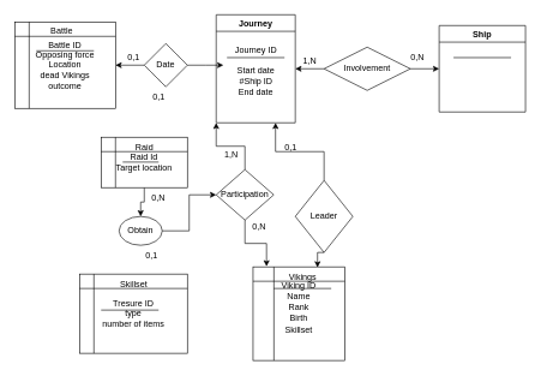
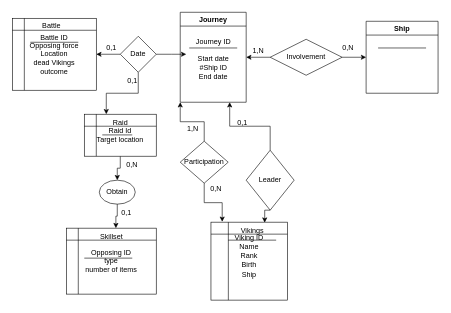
  <mxCell id="0" />
  <mxCell id="1" parent="0" />
  <mxCell id="2" value="Journey" style="swimlane;whiteSpace=wrap;html=1;" vertex="1" parent="1"><mxGeometry x="300" y="20" width="110" height="150" as="geometry" /></mxCell>
  <mxCell id="3" value="Journey ID&lt;div&gt;&lt;br&gt;&lt;/div&gt;&lt;div&gt;Start date&lt;/div&gt;&lt;div&gt;#Ship ID&lt;/div&gt;&lt;div&gt;End date&lt;/div&gt;&lt;div&gt;&lt;br&gt;&lt;/div&gt;" style="text;html=1;align=center;verticalAlign=middle;resizable=0;points=[];autosize=1;strokeColor=none;fillColor=none;" vertex="1" parent="2"><mxGeometry x="15" y="35" width="80" height="100" as="geometry" /></mxCell>
  <mxCell id="4" value="" style="endArrow=none;html=1;rounded=0;" edge="1" parent="2"><mxGeometry width="50" height="50" relative="1" as="geometry"><mxPoint x="15" y="59.5" as="sourcePoint" /><mxPoint x="95" y="59.5" as="targetPoint" /></mxGeometry></mxCell>
  <mxCell id="5" value="Ship" style="swimlane;whiteSpace=wrap;html=1;" vertex="1" parent="1"><mxGeometry x="610" y="35" width="120" height="120" as="geometry" /></mxCell>
  <mxCell id="6" value="" style="endArrow=none;html=1;rounded=0;" edge="1" parent="5"><mxGeometry width="50" height="50" relative="1" as="geometry"><mxPoint x="20" y="44.5" as="sourcePoint" /><mxPoint x="100" y="44.5" as="targetPoint" /></mxGeometry></mxCell>
  <mxCell id="7" style="edgeStyle=orthogonalEdgeStyle;rounded=0;orthogonalLoop=1;jettySize=auto;html=1;entryX=0;entryY=0.5;entryDx=0;entryDy=0;" edge="1" parent="1" source="9" target="5"><mxGeometry relative="1" as="geometry" /></mxCell>
  <mxCell id="8" style="edgeStyle=orthogonalEdgeStyle;rounded=0;orthogonalLoop=1;jettySize=auto;html=1;exitX=0;exitY=0.5;exitDx=0;exitDy=0;entryX=1;entryY=0.5;entryDx=0;entryDy=0;" edge="1" parent="1" source="9" target="2"><mxGeometry relative="1" as="geometry" /></mxCell>
  <mxCell id="9" value="Involvement" style="rhombus;whiteSpace=wrap;html=1;" vertex="1" parent="1"><mxGeometry x="450" y="65" width="120" height="60" as="geometry" /></mxCell>
  <mxCell id="10" style="edgeStyle=orthogonalEdgeStyle;rounded=0;orthogonalLoop=1;jettySize=auto;html=1;entryX=0;entryY=1;entryDx=0;entryDy=0;" edge="1" parent="1" source="12" target="2"><mxGeometry relative="1" as="geometry" /></mxCell>
- <mxCell id="11" value="Viking ID&lt;div style=&quot;line-height: 130%;&quot;&gt;Name&lt;/div&gt;&lt;div style=&quot;line-height: 130%;&quot;&gt;Rank&lt;/div&gt;&lt;div style=&quot;line-height: 130%;&quot;&gt;Birth&lt;/div&gt;&lt;div style=&quot;line-height: 130%;&quot;&gt;Skillset&lt;/div&gt;&lt;div style=&quot;line-height: 130%;&quot;&gt;&lt;br&gt;&lt;/div&gt;" style="shape=internalStorage;whiteSpace=wrap;html=1;backgroundOutline=1;dx=29;dy=20;" vertex="1" parent="1"><mxGeometry x="351.25" y="370" width="127.5" height="130" as="geometry" /></mxCell>
+ <mxCell id="11" value="Viking ID&lt;div style=&quot;line-height: 130%;&quot;&gt;Name&lt;/div&gt;&lt;div style=&quot;line-height: 130%;&quot;&gt;Rank&lt;/div&gt;&lt;div style=&quot;line-height: 130%;&quot;&gt;Birth&lt;/div&gt;&lt;div style=&quot;line-height: 130%;&quot;&gt;Ship&lt;/div&gt;&lt;div style=&quot;line-height: 130%;&quot;&gt;&lt;br&gt;&lt;/div&gt;" style="shape=internalStorage;whiteSpace=wrap;html=1;backgroundOutline=1;dx=29;dy=20;" vertex="1" parent="1"><mxGeometry x="351.25" y="370" width="127.5" height="130" as="geometry" /></mxCell>
  <mxCell id="12" value="Participation" style="rhombus;whiteSpace=wrap;html=1;" vertex="1" parent="1"><mxGeometry x="300" y="235" width="80" height="70" as="geometry" /></mxCell>
  <mxCell id="13" style="edgeStyle=orthogonalEdgeStyle;rounded=0;orthogonalLoop=1;jettySize=auto;html=1;exitX=0.5;exitY=0;exitDx=0;exitDy=0;entryX=0.75;entryY=1;entryDx=0;entryDy=0;" edge="1" parent="1" source="14" target="2"><mxGeometry relative="1" as="geometry" /></mxCell>
  <mxCell id="14" value="Leader" style="rhombus;whiteSpace=wrap;html=1;" vertex="1" parent="1"><mxGeometry x="410" y="250" width="80" height="100" as="geometry" /></mxCell>
  <mxCell id="15" style="edgeStyle=orthogonalEdgeStyle;rounded=0;orthogonalLoop=1;jettySize=auto;html=1;exitX=0.5;exitY=1;exitDx=0;exitDy=0;entryX=0.703;entryY=0.006;entryDx=0;entryDy=0;entryPerimeter=0;" edge="1" parent="1" source="14" target="11"><mxGeometry relative="1" as="geometry" /></mxCell>
  <mxCell id="16" style="edgeStyle=orthogonalEdgeStyle;rounded=0;orthogonalLoop=1;jettySize=auto;html=1;entryX=0.147;entryY=-0.005;entryDx=0;entryDy=0;entryPerimeter=0;" edge="1" parent="1" source="12" target="11"><mxGeometry relative="1" as="geometry" /></mxCell>
  <mxCell id="17" value="1,N" style="text;html=1;align=center;verticalAlign=middle;whiteSpace=wrap;rounded=0;" vertex="1" parent="1"><mxGeometry x="291.25" y="200" width="60" height="30" as="geometry" /></mxCell>
  <mxCell id="18" value="0,1" style="text;html=1;align=center;verticalAlign=middle;whiteSpace=wrap;rounded=0;" vertex="1" parent="1"><mxGeometry x="374" y="190" width="60" height="30" as="geometry" /></mxCell>
  <mxCell id="19" value="0,N" style="text;html=1;align=center;verticalAlign=middle;whiteSpace=wrap;rounded=0;" vertex="1" parent="1"><mxGeometry x="550" y="65" width="60" height="30" as="geometry" /></mxCell>
  <mxCell id="20" style="edgeStyle=orthogonalEdgeStyle;rounded=0;orthogonalLoop=1;jettySize=auto;html=1;entryX=0.5;entryY=0;entryDx=0;entryDy=0;" edge="1" parent="1" source="21" target="36"><mxGeometry relative="1" as="geometry" /></mxCell>
  <mxCell id="21" value="Raid Id&lt;div&gt;Target location&lt;/div&gt;" style="shape=internalStorage;whiteSpace=wrap;html=1;backgroundOutline=1;" vertex="1" parent="1"><mxGeometry x="140" y="190" width="120" height="70" as="geometry" /></mxCell>
- <mxCell id="22" value="Tresure ID&lt;div&gt;type&lt;/div&gt;&lt;div&gt;number of items&lt;/div&gt;" style="shape=internalStorage;whiteSpace=wrap;html=1;backgroundOutline=1;" vertex="1" parent="1"><mxGeometry x="110" y="380" width="150" height="110" as="geometry" /></mxCell>
+ <mxCell id="22" value="Opposing ID&lt;div&gt;type&lt;/div&gt;&lt;div&gt;number of items&lt;/div&gt;" style="shape=internalStorage;whiteSpace=wrap;html=1;backgroundOutline=1;" vertex="1" parent="1"><mxGeometry x="110" y="380" width="150" height="110" as="geometry" /></mxCell>
  <mxCell id="23" style="edgeStyle=orthogonalEdgeStyle;rounded=0;orthogonalLoop=1;jettySize=auto;html=1;" edge="1" parent="1" source="25"><mxGeometry relative="1" as="geometry"><mxPoint x="310" y="90" as="targetPoint" /></mxGeometry></mxCell>
  <mxCell id="24" style="edgeStyle=orthogonalEdgeStyle;rounded=0;orthogonalLoop=1;jettySize=auto;html=1;entryX=1;entryY=0.5;entryDx=0;entryDy=0;" edge="1" parent="1" source="25" target="30"><mxGeometry relative="1" as="geometry" /></mxCell>
  <mxCell id="25" value="Date" style="rhombus;whiteSpace=wrap;html=1;" vertex="1" parent="1"><mxGeometry x="200" y="60" width="60" height="60" as="geometry" /></mxCell>
  <mxCell id="26" value="" style="endArrow=none;html=1;rounded=0;" edge="1" parent="1"><mxGeometry width="50" height="50" relative="1" as="geometry"><mxPoint x="380" y="400" as="sourcePoint" /><mxPoint x="460" y="400" as="targetPoint" /></mxGeometry></mxCell>
  <mxCell id="27" value="" style="endArrow=none;html=1;rounded=0;" edge="1" parent="1"><mxGeometry width="50" height="50" relative="1" as="geometry"><mxPoint x="140" y="430" as="sourcePoint" /><mxPoint x="220" y="430" as="targetPoint" /></mxGeometry></mxCell>
  <mxCell id="28" value="Vikings" style="text;html=1;align=center;verticalAlign=middle;resizable=0;points=[];autosize=1;strokeColor=none;fillColor=none;" vertex="1" parent="1"><mxGeometry x="390" y="370" width="60" height="30" as="geometry" /></mxCell>
  <mxCell id="29" value="Raid" style="text;html=1;align=center;verticalAlign=middle;resizable=0;points=[];autosize=1;strokeColor=none;fillColor=none;" vertex="1" parent="1"><mxGeometry x="175" y="190" width="50" height="30" as="geometry" /></mxCell>
  <mxCell id="30" value="Battle ID&lt;div&gt;Opposing force&lt;/div&gt;&lt;div&gt;Location&lt;/div&gt;&lt;div&gt;dead Vikings&lt;/div&gt;&lt;div&gt;outcome&lt;/div&gt;" style="shape=internalStorage;whiteSpace=wrap;html=1;backgroundOutline=1;" vertex="1" parent="1"><mxGeometry y="30" width="140" height="120" as="geometry" x="20" /></mxCell>
  <mxCell id="31" style="edgeStyle=orthogonalEdgeStyle;rounded=0;orthogonalLoop=1;jettySize=auto;html=1;exitX=0.5;exitY=1;exitDx=0;exitDy=0;" edge="1" parent="1" source="30" target="30"><mxGeometry relative="1" as="geometry" /></mxCell>
  <mxCell id="32" value="" style="endArrow=none;html=1;rounded=0;" edge="1" parent="1"><mxGeometry width="50" height="50" relative="1" as="geometry"><mxPoint x="50" y="70" as="sourcePoint" /><mxPoint x="130" y="70" as="targetPoint" /></mxGeometry></mxCell>
  <mxCell id="33" value="Battle&lt;div&gt;&lt;br&gt;&lt;/div&gt;" style="text;html=1;align=center;verticalAlign=middle;resizable=0;points=[];autosize=1;strokeColor=none;fillColor=none;" vertex="1" parent="1"><mxGeometry x="60" y="30" width="50" height="40" as="geometry" /></mxCell>
+ <mxCell id="34" style="edgeStyle=orthogonalEdgeStyle;rounded=0;orthogonalLoop=1;jettySize=auto;html=1;entryX=0.033;entryY=0;entryDx=0;entryDy=0;entryPerimeter=0;" edge="1" parent="1" source="25" target="29"><mxGeometry relative="1" as="geometry" /></mxCell>
  <mxCell id="35" value="Skillset" style="text;html=1;align=center;verticalAlign=middle;resizable=0;points=[];autosize=1;strokeColor=none;fillColor=none;" vertex="1" parent="1"><mxGeometry x="150" y="380" width="70" height="30" as="geometry" /></mxCell>
  <mxCell id="36" value="Obtain" style="ellipse;whiteSpace=wrap;html=1;" vertex="1" parent="1"><mxGeometry x="165" y="300" width="60" height="40" as="geometry" /></mxCell>
- <mxCell id="37" style="edgeStyle=orthogonalEdgeStyle;rounded=0;orthogonalLoop=1;jettySize=auto;html=1;" edge="1" parent="1" source="36" target="12"><mxGeometry relative="1" as="geometry" /></mxCell>
+ <mxCell id="37" style="edgeStyle=orthogonalEdgeStyle;rounded=0;orthogonalLoop=1;jettySize=auto;html=1;entryX=0.61;entryY=0;entryDx=0;entryDy=0;entryPerimeter=0;" edge="1" parent="1" source="36" target="35"><mxGeometry relative="1" as="geometry" /></mxCell>
  <mxCell id="38" value="0,N" style="text;html=1;align=center;verticalAlign=middle;whiteSpace=wrap;rounded=0;" vertex="1" parent="1"><mxGeometry x="190" y="260" width="60" height="30" as="geometry" /></mxCell>
  <mxCell id="39" value="0,1" style="text;html=1;align=center;verticalAlign=middle;resizable=0;points=[];autosize=1;strokeColor=none;fillColor=none;" vertex="1" parent="1"><mxGeometry x="190" y="340" width="40" height="30" as="geometry" /></mxCell>
  <mxCell id="40" value="" style="endArrow=none;html=1;rounded=0;" edge="1" parent="1"><mxGeometry width="50" height="50" relative="1" as="geometry"><mxPoint x="170" y="224.5" as="sourcePoint" /><mxPoint x="220" y="224.5" as="targetPoint" /></mxGeometry></mxCell>
  <mxCell id="41" value="0,N" style="text;html=1;align=center;verticalAlign=middle;whiteSpace=wrap;rounded=0;" vertex="1" parent="1"><mxGeometry x="330" y="300" width="60" height="30" as="geometry" /></mxCell>
  <mxCell id="42" value="1,N" style="text;html=1;align=center;verticalAlign=middle;resizable=0;points=[];autosize=1;strokeColor=none;fillColor=none;" vertex="1" parent="1"><mxGeometry x="410" y="70" width="40" height="30" as="geometry" /></mxCell>
  <mxCell id="43" value="0,1" style="text;html=1;align=center;verticalAlign=middle;resizable=0;points=[];autosize=1;strokeColor=none;fillColor=none;" vertex="1" parent="1"><mxGeometry x="165" y="65" width="40" height="30" as="geometry" /></mxCell>
  <mxCell id="44" value="0,1" style="text;html=1;align=center;verticalAlign=middle;resizable=0;points=[];autosize=1;strokeColor=none;fillColor=none;" vertex="1" parent="1"><mxGeometry x="200" y="120" width="40" height="30" as="geometry" /></mxCell>
